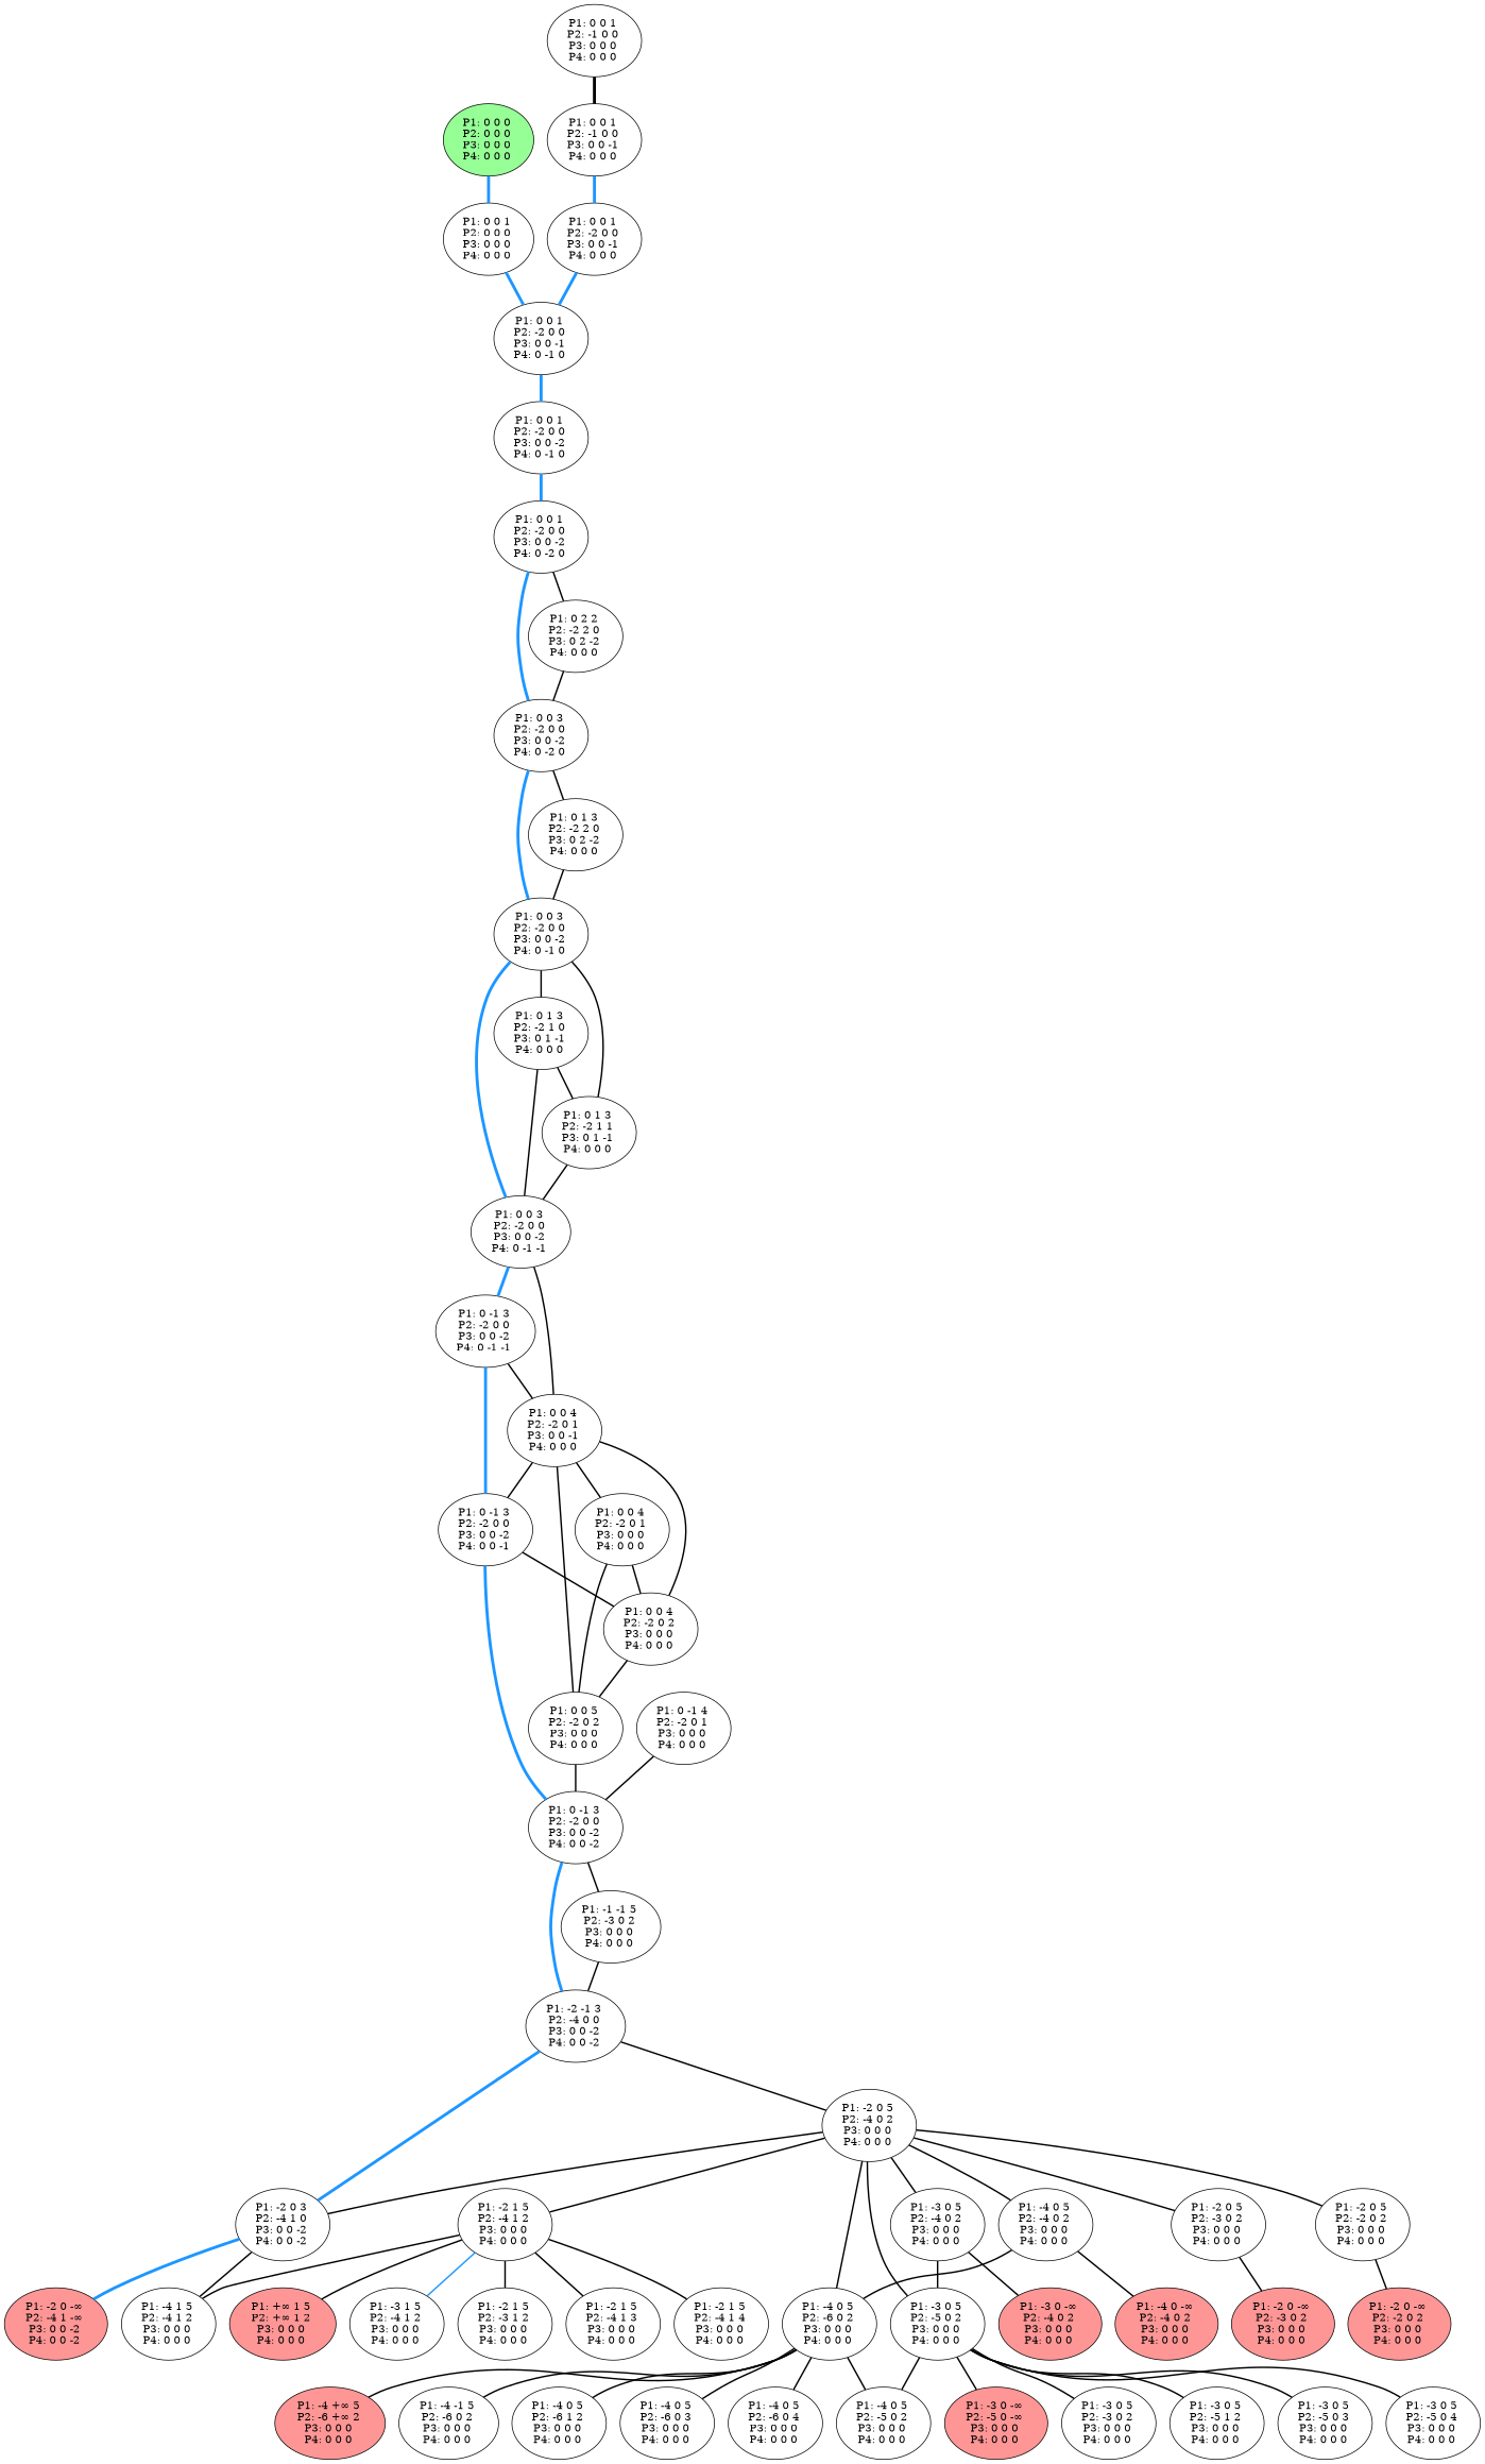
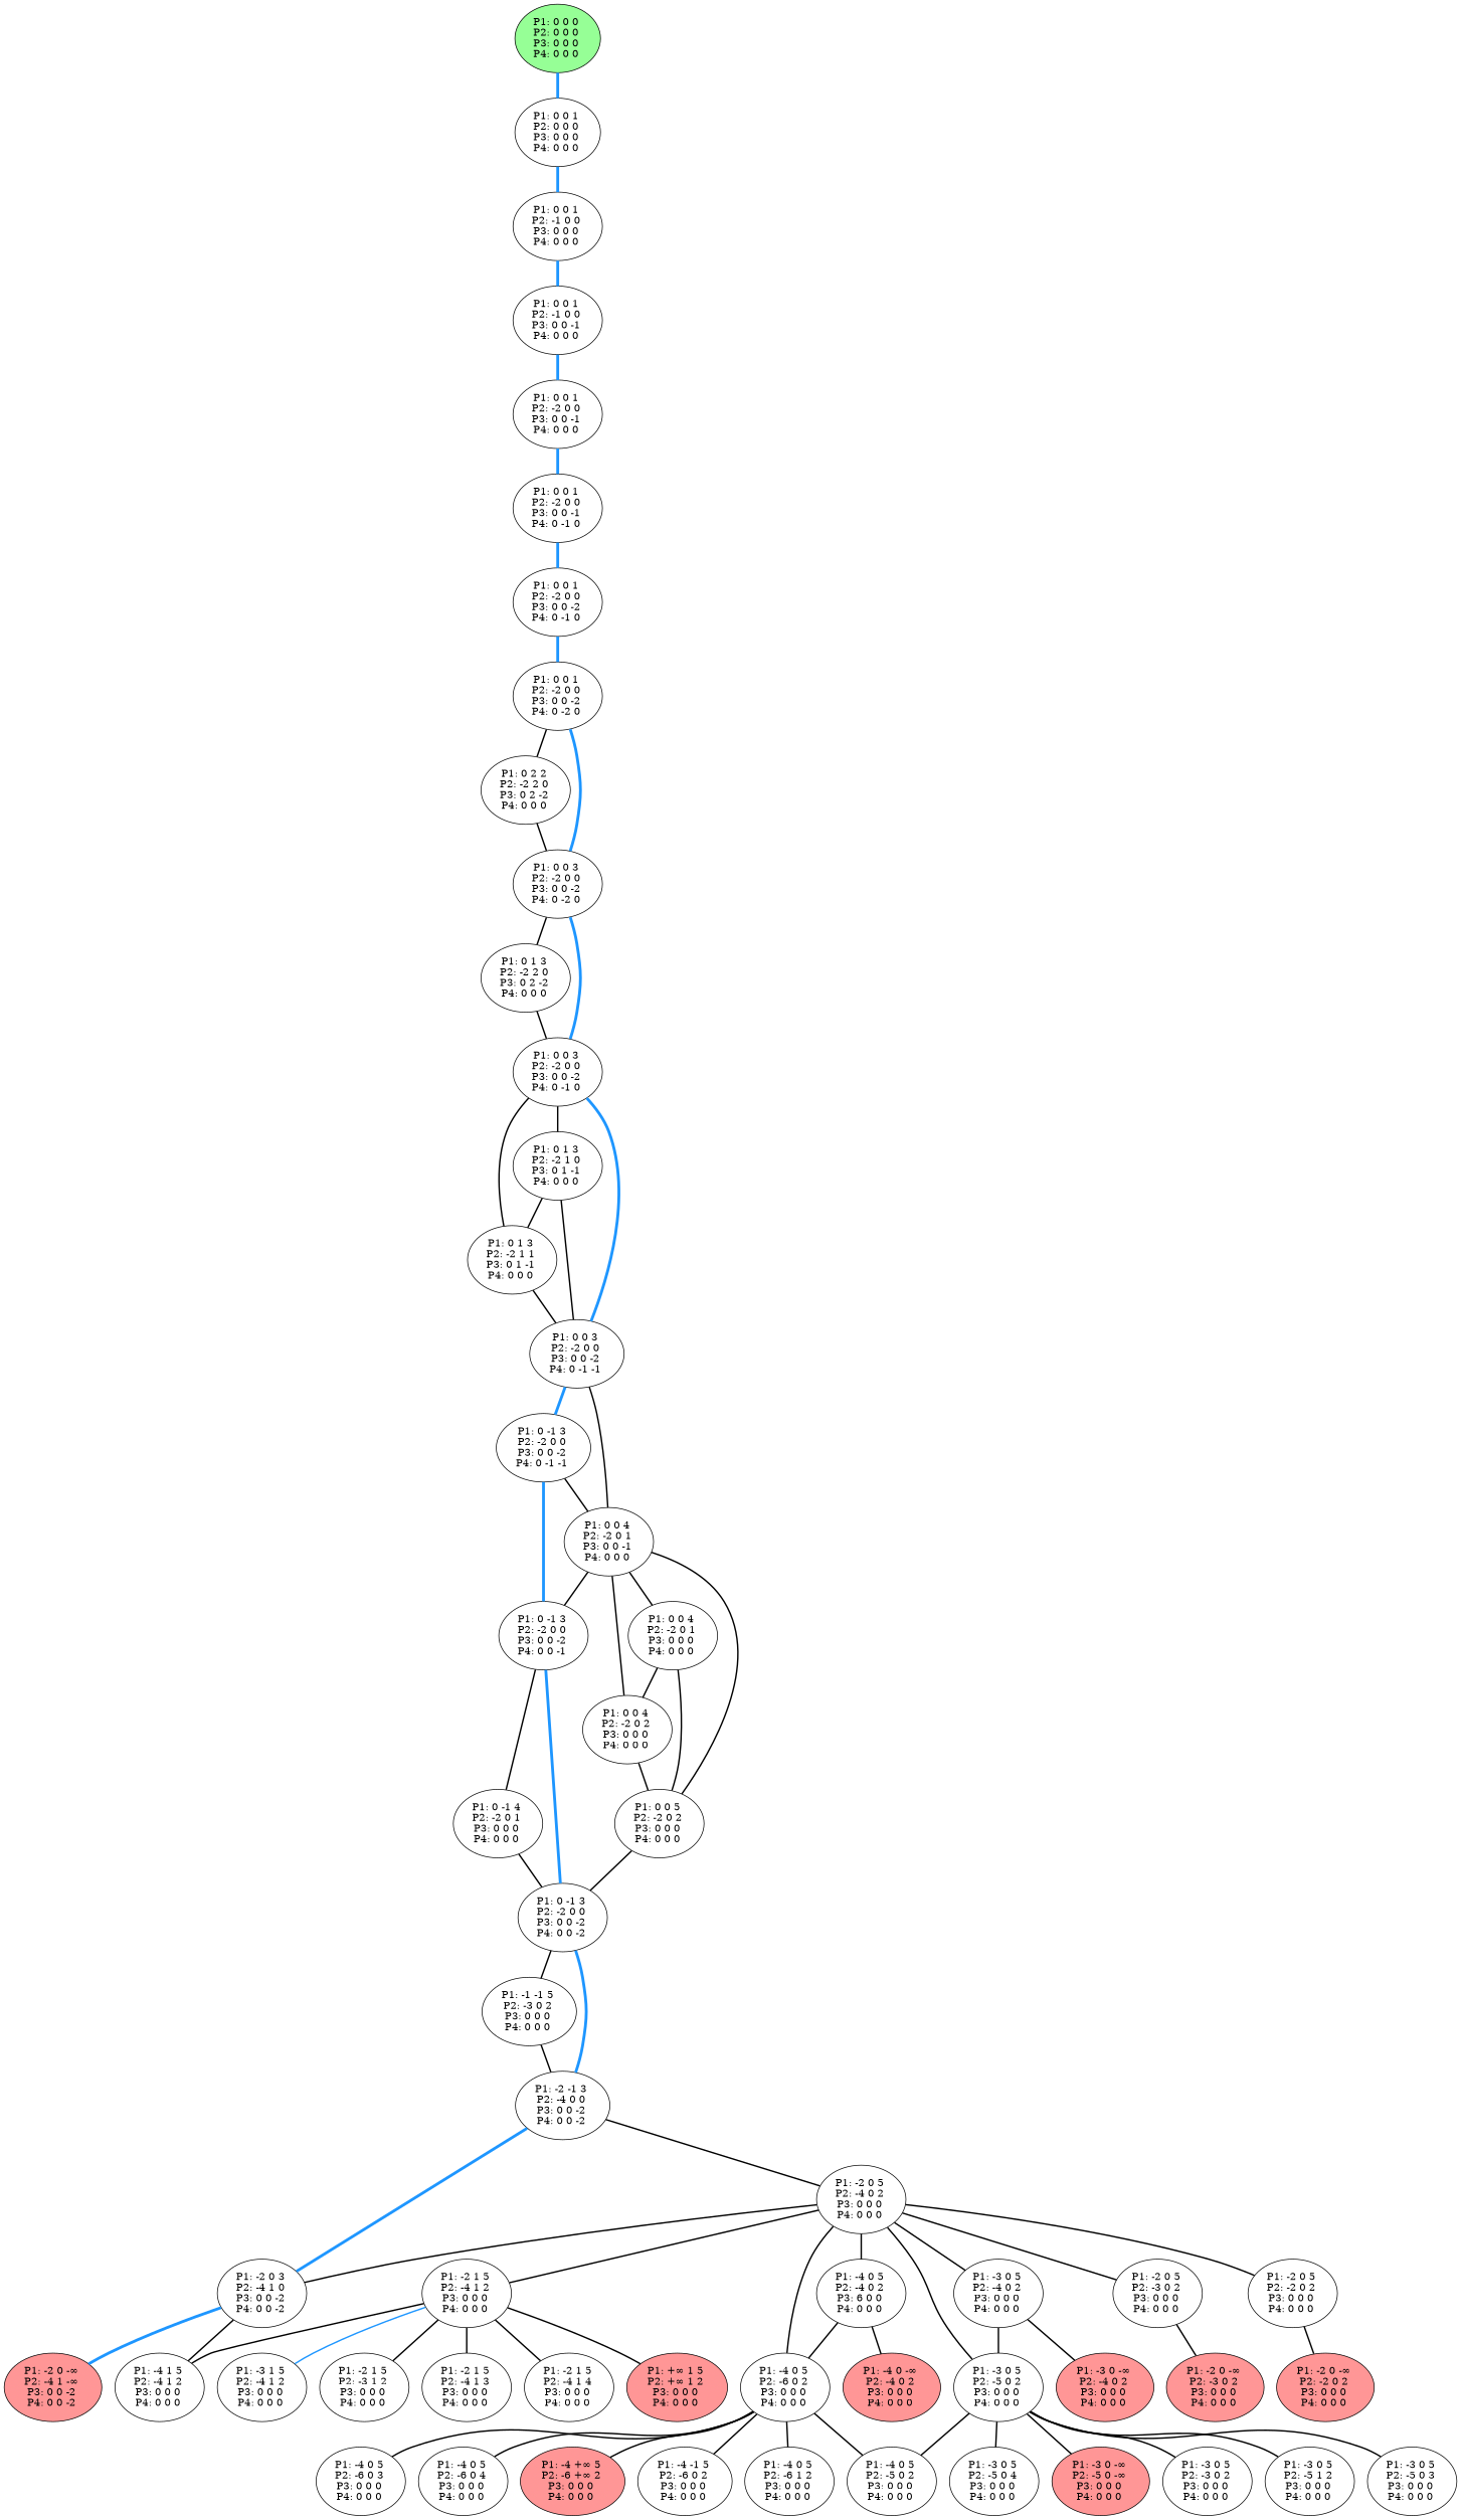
  graph {
    color=black
    edge [color=black style=bold]
    n1 [fillcolor="#96FF96" label="P1: 0 0 0 \nP2: 0 0 0 \nP3: 0 0 0 \nP4: 0 0 0 \n" style=filled]
    n2 [label="P1: 0 0 1 \nP2: 0 0 0 \nP3: 0 0 0 \nP4: 0 0 0 \n"]
    n3 [label="P1: 0 0 1 \nP2: -1 0 0 \nP3: 0 0 0 \nP4: 0 0 0 \n"]
    n4 [label="P1: 0 0 1 \nP2: -1 0 0 \nP3: 0 0 -1 \nP4: 0 0 0 \n"]
    n5 [label="P1: 0 0 1 \nP2: -2 0 0 \nP3: 0 0 -1 \nP4: 0 0 0 \n"]
    n6 [label="P1: 0 0 1 \nP2: -2 0 0 \nP3: 0 0 -1 \nP4: 0 -1 0 \n"]
    n7 [label="P1: 0 0 1 \nP2: -2 0 0 \nP3: 0 0 -2 \nP4: 0 -1 0 \n"]
    n8 [label="P1: 0 0 1 \nP2: -2 0 0 \nP3: 0 0 -2 \nP4: 0 -2 0 \n"]
    n9 [label="P1: 0 2 2 \nP2: -2 2 0 \nP3: 0 2 -2 \nP4: 0 0 0 \n"]
    n10 [label="P1: 0 0 3 \nP2: -2 0 0 \nP3: 0 0 -2 \nP4: 0 -2 0 \n"]
    n11 [label="P1: 0 1 3 \nP2: -2 2 0 \nP3: 0 2 -2 \nP4: 0 0 0 \n"]
    n12 [label="P1: 0 0 3 \nP2: -2 0 0 \nP3: 0 0 -2 \nP4: 0 -1 0 \n"]
    n13 [label="P1: 0 1 3 \nP2: -2 1 0 \nP3: 0 1 -1 \nP4: 0 0 0 \n"]
    n14 [label="P1: 0 1 3 \nP2: -2 1 1 \nP3: 0 1 -1 \nP4: 0 0 0 \n"]
    n15 [label="P1: 0 0 3 \nP2: -2 0 0 \nP3: 0 0 -2 \nP4: 0 -1 -1 \n"]
    n16 [label="P1: 0 -1 3 \nP2: -2 0 0 \nP3: 0 0 -2 \nP4: 0 -1 -1 \n"]
    n17 [label="P1: 0 0 4 \nP2: -2 0 1 \nP3: 0 0 -1 \nP4: 0 0 0 \n"]
    n18 [label="P1: 0 -1 3 \nP2: -2 0 0 \nP3: 0 0 -2 \nP4: 0 0 -1 \n"]
    n19 [label="P1: 0 0 4 \nP2: -2 0 1 \nP3: 0 0 0 \nP4: 0 0 0 \n"]
    n20 [label="P1: 0 0 4 \nP2: -2 0 2 \nP3: 0 0 0 \nP4: 0 0 0 \n"]
    n21 [label="P1: 0 0 5 \nP2: -2 0 2 \nP3: 0 0 0 \nP4: 0 0 0 \n"]
    n22 [label="P1: 0 -1 4 \nP2: -2 0 1 \nP3: 0 0 0 \nP4: 0 0 0 \n"]
    n23 [label="P1: 0 -1 3 \nP2: -2 0 0 \nP3: 0 0 -2 \nP4: 0 0 -2 \n"]
    n24 [label="P1: -1 -1 5 \nP2: -3 0 2 \nP3: 0 0 0 \nP4: 0 0 0 \n"]
    n25 [label="P1: -2 -1 3 \nP2: -4 0 0 \nP3: 0 0 -2 \nP4: 0 0 -2 \n"]
    n26 [label="P1: -2 0 5 \nP2: -4 0 2 \nP3: 0 0 0 \nP4: 0 0 0 \n"]
    n27 [label="P1: -2 0 3 \nP2: -4 1 0 \nP3: 0 0 -2 \nP4: 0 0 -2 \n"]
    n28 [label="P1: -3 0 5 \nP2: -4 0 2 \nP3: 0 0 0 \nP4: 0 0 0 \n"]
-   n29 [label="P1: -4 0 5 \nP2: -4 0 2 \nP3: 0 0 0 \nP4: 0 0 0 \n"]
+   n29 [label="P1: -4 0 5 \nP2: -4 0 2 \nP3: 6 0 0 \nP4: 0 0 0 \n"]
    n30 [label="P1: -2 0 5 \nP2: -3 0 2 \nP3: 0 0 0 \nP4: 0 0 0 \n"]
    n31 [label="P1: -2 0 5 \nP2: -2 0 2 \nP3: 0 0 0 \nP4: 0 0 0 \n"]
    n32 [label="P1: -3 0 5 \nP2: -5 0 2 \nP3: 0 0 0 \nP4: 0 0 0 \n"]
    n33 [label="P1: -4 0 5 \nP2: -6 0 2 \nP3: 0 0 0 \nP4: 0 0 0 \n"]
    n34 [label="P1: -2 1 5 \nP2: -4 1 2 \nP3: 0 0 0 \nP4: 0 0 0 \n"]
    n35 [fillcolor="#FF9696" label="P1: -2 0 -∞ \nP2: -4 1 -∞ \nP3: 0 0 -2 \nP4: 0 0 -2 \n" style=filled]
    n36 [label="P1: -4 1 5 \nP2: -4 1 2 \nP3: 0 0 0 \nP4: 0 0 0 \n"]
    n37 [fillcolor="#FF9696" label="P1: -3 0 -∞ \nP2: -4 0 2 \nP3: 0 0 0 \nP4: 0 0 0 \n" style=filled]
    n38 [fillcolor="#FF9696" label="P1: -4 0 -∞ \nP2: -4 0 2 \nP3: 0 0 0 \nP4: 0 0 0 \n" style=filled]
    n39 [fillcolor="#FF9696" label="P1: -2 0 -∞ \nP2: -3 0 2 \nP3: 0 0 0 \nP4: 0 0 0 \n" style=filled]
    n40 [fillcolor="#FF9696" label="P1: -2 0 -∞ \nP2: -2 0 2 \nP3: 0 0 0 \nP4: 0 0 0 \n" style=filled]
    n41 [fillcolor="#FF9696" label="P1: -3 0 -∞ \nP2: -5 0 -∞ \nP3: 0 0 0 \nP4: 0 0 0 \n" style=filled]
    n42 [label="P1: -4 0 5 \nP2: -5 0 2 \nP3: 0 0 0 \nP4: 0 0 0 \n"]
    n43 [label="P1: -3 0 5 \nP2: -3 0 2 \nP3: 0 0 0 \nP4: 0 0 0 \n"]
    n44 [label="P1: -3 0 5 \nP2: -5 1 2 \nP3: 0 0 0 \nP4: 0 0 0 \n"]
    n45 [label="P1: -3 0 5 \nP2: -5 0 3 \nP3: 0 0 0 \nP4: 0 0 0 \n"]
    n46 [label="P1: -3 0 5 \nP2: -5 0 4 \nP3: 0 0 0 \nP4: 0 0 0 \n"]
    n47 [fillcolor="#FF9696" label="P1: -4 +∞ 5 \nP2: -6 +∞ 2 \nP3: 0 0 0 \nP4: 0 0 0 \n" style=filled]
    n48 [label="P1: -4 -1 5 \nP2: -6 0 2 \nP3: 0 0 0 \nP4: 0 0 0 \n"]
    n49 [label="P1: -4 0 5 \nP2: -6 1 2 \nP3: 0 0 0 \nP4: 0 0 0 \n"]
    n50 [label="P1: -4 0 5 \nP2: -6 0 3 \nP3: 0 0 0 \nP4: 0 0 0 \n"]
    n51 [label="P1: -4 0 5 \nP2: -6 0 4 \nP3: 0 0 0 \nP4: 0 0 0 \n"]
    n52 [fillcolor="#FF9696" label="P1: +∞ 1 5 \nP2: +∞ 1 2 \nP3: 0 0 0 \nP4: 0 0 0 \n" style=filled]
    n53 [label="P1: -3 1 5 \nP2: -4 1 2 \nP3: 0 0 0 \nP4: 0 0 0 \n"]
    n54 [label="P1: -2 1 5 \nP2: -3 1 2 \nP3: 0 0 0 \nP4: 0 0 0 \n"]
    n55 [label="P1: -2 1 5 \nP2: -4 1 3 \nP3: 0 0 0 \nP4: 0 0 0 \n"]
    n56 [label="P1: -2 1 5 \nP2: -4 1 4 \nP3: 0 0 0 \nP4: 0 0 0 \n"]
    n1 -- n2 [color="#1E96FF" penwidth=4.0]
-   n2 -- n6 [color="#1E96FF" penwidth=4.0]
-   n3 -- n4 [penwidth=4.0]
+   n2 -- n3 [color="#1E96FF" penwidth=4.0]
+   n3 -- n4 [color="#1E96FF" penwidth=4.0]
    n4 -- n5 [color="#1E96FF" penwidth=4.0]
    n5 -- n6 [color="#1E96FF" penwidth=4.0]
    n6 -- n7 [color="#1E96FF" penwidth=4.0]
    n7 -- n8 [color="#1E96FF" penwidth=4.0]
    n8 -- n9
    n8 -- n10 [color="#1E96FF" penwidth=4.0]
    n9 -- n10
    n10 -- n11
    n10 -- n12 [color="#1E96FF" penwidth=4.0]
    n11 -- n12
    n12 -- n13
    n12 -- n14
    n12 -- n15 [color="#1E96FF" penwidth=4.0]
    n13 -- n14
    n13 -- n15
    n14 -- n15
    n15 -- n16 [color="#1E96FF" penwidth=4.0]
    n15 -- n17
    n16 -- n17
    n16 -- n18 [color="#1E96FF" penwidth=4.0]
    n17 -- n18
    n17 -- n19
    n17 -- n20
    n17 -- n21
-   n18 -- n20
+   n18 -- n22
    n18 -- n23 [color="#1E96FF" penwidth=4.0]
    n19 -- n20
    n19 -- n21
    n20 -- n21
    n21 -- n23
    n22 -- n23
    n23 -- n24
    n23 -- n25 [color="#1E96FF" penwidth=4.0]
    n24 -- n25
    n25 -- n26
    n25 -- n27 [color="#1E96FF" penwidth=4.0]
    n26 -- n27
    n26 -- n28
    n26 -- n29
    n26 -- n30
    n26 -- n31
    n26 -- n32
    n26 -- n33
    n26 -- n34
    n27 -- n35 [color="#1E96FF" penwidth=4.0]
    n27 -- n36
    n28 -- n32
    n28 -- n37
    n29 -- n33
    n29 -- n38
    n30 -- n39
    n31 -- n40
    n32 -- n41
    n32 -- n42
    n32 -- n43
    n32 -- n44
    n32 -- n45
    n32 -- n46
    n33 -- n42
    n33 -- n47
    n33 -- n48
    n33 -- n49
    n33 -- n50
    n33 -- n51
    n34 -- n36
    n34 -- n52
    n34 -- n53 [color="#1E96FF"]
    n34 -- n54
    n34 -- n55
    n34 -- n56
  }
